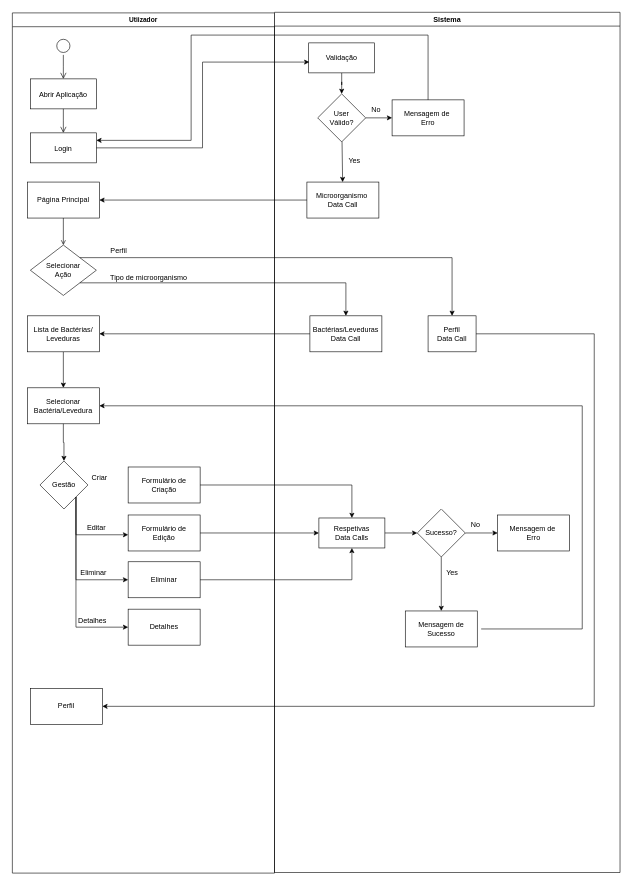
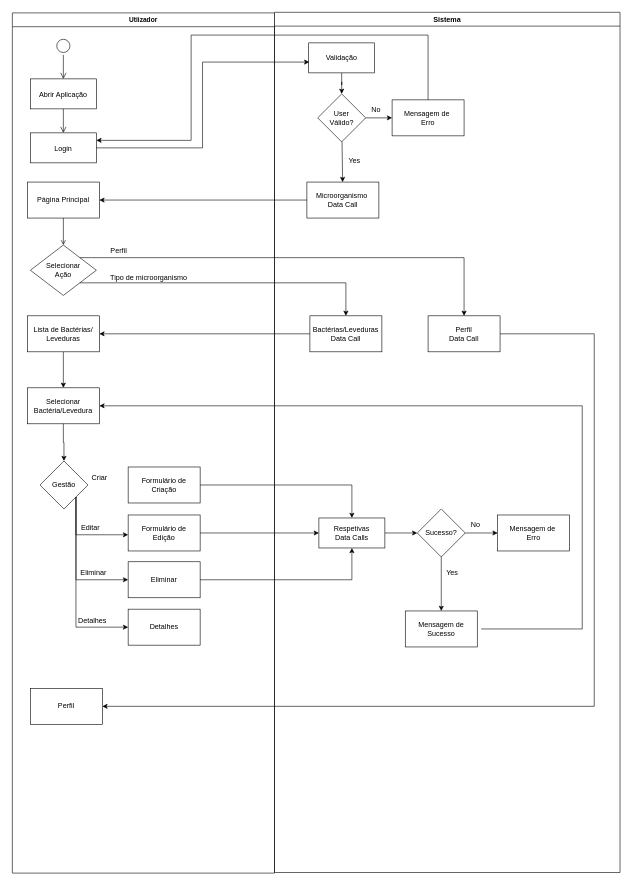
  <mxCell id="0" />
  <mxCell id="1" parent="0" />
  <mxCell id="2" value="Utiizador" style="swimlane;whiteSpace=wrap;labelBackgroundColor=none;fontSize=11;" parent="1" vertex="1"><mxGeometry x="20" y="21" width="437" height="1434" as="geometry" /></mxCell>
  <mxCell id="3" value="" style="ellipse;shape=startState;labelBackgroundColor=none;" parent="2" vertex="1"><mxGeometry x="70" y="40" width="30" height="30" as="geometry" /></mxCell>
  <mxCell id="4" value="" style="edgeStyle=elbowEdgeStyle;elbow=horizontal;verticalAlign=bottom;endArrow=open;endSize=8;endFill=1;rounded=0;labelBackgroundColor=none;fontColor=default;" parent="2" source="3" target="5" edge="1"><mxGeometry x="100" y="40" as="geometry"><mxPoint x="85" y="110" as="targetPoint" /></mxGeometry></mxCell>
  <mxCell id="5" value="Abrir Aplicação" style="labelBackgroundColor=none;" parent="2" vertex="1"><mxGeometry x="30" y="110" width="110" height="50" as="geometry" /></mxCell>
  <mxCell id="6" value="" style="edgeStyle=elbowEdgeStyle;elbow=horizontal;verticalAlign=bottom;endArrow=open;endSize=8;endFill=1;rounded=0;labelBackgroundColor=none;fontColor=default;exitX=0.5;exitY=1;exitDx=0;exitDy=0;" edge="1" parent="2" target="7" source="5"><mxGeometry x="-205" y="-88" as="geometry"><mxPoint x="85" y="210" as="targetPoint" /><mxPoint x="85" y="170" as="sourcePoint" /></mxGeometry></mxCell>
  <mxCell id="7" value="Login" style="labelBackgroundColor=none;" vertex="1" parent="2"><mxGeometry x="30" y="200" width="110" height="50" as="geometry" /></mxCell>
  <mxCell id="8" value="Página Principal" style="rounded=0;whiteSpace=wrap;html=1;labelBackgroundColor=none;" vertex="1" parent="2"><mxGeometry x="25" y="282.0" width="120" height="60" as="geometry" /></mxCell>
  <mxCell id="9" value="" style="edgeStyle=orthogonalEdgeStyle;rounded=0;orthogonalLoop=1;jettySize=auto;html=1;" edge="1" parent="2" source="10" target="11"><mxGeometry relative="1" as="geometry" /></mxCell>
  <mxCell id="10" value="&lt;div&gt;Lista de Bactérias/&lt;/div&gt;&lt;div&gt;Leveduras&lt;/div&gt;" style="whiteSpace=wrap;html=1;rounded=0;labelBackgroundColor=none;" vertex="1" parent="2"><mxGeometry x="25" y="505" width="120" height="60" as="geometry" /></mxCell>
  <mxCell id="11" value="&lt;div&gt;Selecionar&lt;/div&gt;&lt;div&gt;Bactéria/Levedura&lt;/div&gt;" style="whiteSpace=wrap;html=1;rounded=0;labelBackgroundColor=none;" vertex="1" parent="2"><mxGeometry x="25" y="625" width="120" height="60" as="geometry" /></mxCell>
  <mxCell id="12" value="" style="edgeStyle=orthogonalEdgeStyle;rounded=0;orthogonalLoop=1;jettySize=auto;html=1;exitX=0.5;exitY=1;exitDx=0;exitDy=0;" edge="1" parent="2" source="11" target="14"><mxGeometry relative="1" as="geometry"><mxPoint x="85" y="697" as="sourcePoint" /></mxGeometry></mxCell>
  <mxCell id="13" value="" style="edgeStyle=orthogonalEdgeStyle;rounded=0;orthogonalLoop=1;jettySize=auto;html=1;exitX=1;exitY=1;exitDx=0;exitDy=0;" edge="1" parent="2" source="14" target="16"><mxGeometry relative="1" as="geometry"><Array as="points"><mxPoint x="106" y="870" /></Array></mxGeometry></mxCell>
  <mxCell id="14" value="Gestão" style="rhombus;whiteSpace=wrap;html=1;rounded=0;labelBackgroundColor=none;" vertex="1" parent="2"><mxGeometry x="46" y="747" width="80" height="80" as="geometry" /></mxCell>
  <mxCell id="15" value="Formulário de&lt;div&gt;Criação&lt;/div&gt;" style="whiteSpace=wrap;html=1;rounded=0;labelBackgroundColor=none;" vertex="1" parent="2"><mxGeometry x="193" y="757" width="120" height="60" as="geometry" /></mxCell>
  <mxCell id="16" value="Formulário de&lt;div&gt;Edição&lt;/div&gt;" style="whiteSpace=wrap;html=1;rounded=0;labelBackgroundColor=none;" vertex="1" parent="2"><mxGeometry x="193" y="837" width="120" height="60" as="geometry" /></mxCell>
  <mxCell id="17" value="" style="edgeStyle=orthogonalEdgeStyle;rounded=0;orthogonalLoop=1;jettySize=auto;html=1;exitX=1;exitY=1;exitDx=0;exitDy=0;" edge="1" parent="2" target="18" source="14"><mxGeometry relative="1" as="geometry"><mxPoint x="106" y="885" as="sourcePoint" /><Array as="points"><mxPoint x="106" y="945" /></Array></mxGeometry></mxCell>
  <mxCell id="18" value="Eliminar" style="whiteSpace=wrap;html=1;rounded=0;labelBackgroundColor=none;" vertex="1" parent="2"><mxGeometry x="193" y="915" width="120" height="60" as="geometry" /></mxCell>
  <mxCell id="19" value="" style="edgeStyle=orthogonalEdgeStyle;rounded=0;orthogonalLoop=1;jettySize=auto;html=1;exitX=1;exitY=1;exitDx=0;exitDy=0;" edge="1" parent="2" target="20" source="14"><mxGeometry relative="1" as="geometry"><mxPoint x="95" y="899" as="sourcePoint" /><Array as="points"><mxPoint x="106" y="1024" /></Array></mxGeometry></mxCell>
  <mxCell id="20" value="Detalhes" style="whiteSpace=wrap;html=1;rounded=0;labelBackgroundColor=none;" vertex="1" parent="2"><mxGeometry x="193" y="994" width="120" height="60" as="geometry" /></mxCell>
  <mxCell id="21" value="Detalhes" style="text;html=1;align=center;verticalAlign=middle;resizable=0;points=[];autosize=1;strokeColor=none;fillColor=none;" vertex="1" parent="2"><mxGeometry x="100" y="1001" width="65" height="26" as="geometry" /></mxCell>
  <mxCell id="22" value="Criar" style="text;html=1;align=center;verticalAlign=middle;resizable=0;points=[];autosize=1;strokeColor=none;fillColor=none;" vertex="1" parent="2"><mxGeometry x="123" y="763" width="44" height="26" as="geometry" /></mxCell>
- <mxCell id="23" value="Editar" style="text;html=1;align=center;verticalAlign=middle;resizable=0;points=[];autosize=1;strokeColor=none;fillColor=none;" vertex="1" parent="2"><mxGeometry x="115" y="845" width="49" height="26" as="geometry" /></mxCell>
+ <mxCell id="23" value="Editar" style="text;html=1;align=center;verticalAlign=middle;resizable=0;points=[];autosize=1;strokeColor=none;fillColor=none;" vertex="1" parent="2"><mxGeometry x="105" y="845" width="49" height="26" as="geometry" /></mxCell>
  <mxCell id="24" value="Eliminar" style="text;html=1;align=center;verticalAlign=middle;resizable=0;points=[];autosize=1;strokeColor=none;fillColor=none;" vertex="1" parent="2"><mxGeometry x="104" y="921" width="61" height="26" as="geometry" /></mxCell>
  <mxCell id="25" value="" style="edgeStyle=orthogonalEdgeStyle;rounded=0;orthogonalLoop=1;jettySize=auto;html=1;exitX=0.5;exitY=1;exitDx=0;exitDy=0;endArrow=open;" edge="1" parent="2" target="26" source="8"><mxGeometry relative="1" as="geometry"><mxPoint x="295" y="290" as="sourcePoint" /></mxGeometry></mxCell>
  <mxCell id="26" value="Selecionar&lt;div&gt;Ação&lt;/div&gt;" style="rhombus;whiteSpace=wrap;html=1;rounded=0;labelBackgroundColor=none;" vertex="1" parent="2"><mxGeometry x="30" y="387" width="110" height="84" as="geometry" /></mxCell>
  <mxCell id="27" value="Tipo de microorganismo" style="text;html=1;align=center;verticalAlign=middle;resizable=0;points=[];autosize=1;strokeColor=none;fillColor=none;" vertex="1" parent="2"><mxGeometry x="154" y="428" width="146" height="26" as="geometry" /></mxCell>
  <mxCell id="28" value="Perfil" style="text;html=1;align=center;verticalAlign=middle;resizable=0;points=[];autosize=1;strokeColor=none;fillColor=none;" vertex="1" parent="2"><mxGeometry x="154" y="383" width="45" height="26" as="geometry" /></mxCell>
  <mxCell id="29" value="Perfil" style="whiteSpace=wrap;html=1;rounded=0;labelBackgroundColor=none;" vertex="1" parent="2"><mxGeometry x="30" y="1126" width="120" height="60" as="geometry" /></mxCell>
  <mxCell id="30" value="Sistema" style="swimlane;whiteSpace=wrap;labelBackgroundColor=none;" parent="1" vertex="1"><mxGeometry x="457" y="20" width="576" height="1434" as="geometry" /></mxCell>
  <mxCell id="31" value="" style="edgeStyle=orthogonalEdgeStyle;rounded=0;orthogonalLoop=1;jettySize=auto;html=1;" edge="1" parent="30" source="33" target="35"><mxGeometry relative="1" as="geometry" /></mxCell>
  <mxCell id="32" value="" style="edgeStyle=orthogonalEdgeStyle;rounded=0;orthogonalLoop=1;jettySize=auto;html=1;" edge="1" parent="30" source="35" target="36"><mxGeometry relative="1" as="geometry" /></mxCell>
  <mxCell id="33" value="Validação" style="whiteSpace=wrap;html=1;labelBackgroundColor=none;" vertex="1" parent="30"><mxGeometry x="57" y="51" width="110" height="50" as="geometry" /></mxCell>
  <mxCell id="34" value="" style="rounded=0;orthogonalLoop=1;jettySize=auto;html=1;" edge="1" parent="30" source="35" target="38"><mxGeometry relative="1" as="geometry" /></mxCell>
  <mxCell id="35" value="User&lt;div&gt;Válido?&lt;/div&gt;" style="rhombus;whiteSpace=wrap;html=1;labelBackgroundColor=none;" vertex="1" parent="30"><mxGeometry x="72" y="136" width="80" height="80" as="geometry" /></mxCell>
  <mxCell id="36" value="Mensagem de&amp;nbsp;&lt;div&gt;Erro&lt;/div&gt;" style="whiteSpace=wrap;html=1;labelBackgroundColor=none;" vertex="1" parent="30"><mxGeometry x="196" y="146" width="120" height="60" as="geometry" /></mxCell>
  <mxCell id="37" value="No" style="text;html=1;align=center;verticalAlign=middle;resizable=0;points=[];autosize=1;strokeColor=none;fillColor=none;" vertex="1" parent="30"><mxGeometry x="152" y="149" width="33" height="26" as="geometry" /></mxCell>
  <mxCell id="38" value="Microorganismo&amp;nbsp;&lt;div&gt;&lt;div&gt;Data Call&lt;/div&gt;&lt;/div&gt;" style="whiteSpace=wrap;html=1;labelBackgroundColor=none;" vertex="1" parent="30"><mxGeometry x="54" y="283" width="120" height="60" as="geometry" /></mxCell>
  <mxCell id="39" value="Yes" style="text;html=1;align=center;verticalAlign=middle;resizable=0;points=[];autosize=1;strokeColor=none;fillColor=none;" vertex="1" parent="30"><mxGeometry x="114" y="235" width="38" height="26" as="geometry" /></mxCell>
  <mxCell id="40" value="Bactérias/Leveduras&lt;div&gt;Data Call&lt;/div&gt;" style="whiteSpace=wrap;html=1;rounded=0;labelBackgroundColor=none;" vertex="1" parent="30"><mxGeometry x="59" y="506.0" width="120" height="60" as="geometry" /></mxCell>
  <mxCell id="41" value="" style="edgeStyle=orthogonalEdgeStyle;rounded=0;orthogonalLoop=1;jettySize=auto;html=1;" edge="1" parent="30" source="42" target="45"><mxGeometry relative="1" as="geometry" /></mxCell>
  <mxCell id="42" value="Respetivas&lt;div&gt;Data Calls&lt;/div&gt;" style="html=1;whiteSpace=wrap;" vertex="1" parent="30"><mxGeometry x="74" y="843" width="110" height="50" as="geometry" /></mxCell>
  <mxCell id="43" value="" style="edgeStyle=orthogonalEdgeStyle;rounded=0;orthogonalLoop=1;jettySize=auto;html=1;" edge="1" parent="30" source="45" target="46"><mxGeometry relative="1" as="geometry" /></mxCell>
  <mxCell id="44" value="" style="edgeStyle=orthogonalEdgeStyle;rounded=0;orthogonalLoop=1;jettySize=auto;html=1;" edge="1" parent="30" source="45" target="48"><mxGeometry relative="1" as="geometry" /></mxCell>
  <mxCell id="45" value="Sucesso?" style="rhombus;whiteSpace=wrap;html=1;" vertex="1" parent="30"><mxGeometry x="238" y="828" width="80" height="80" as="geometry" /></mxCell>
  <mxCell id="46" value="Mensagem de&amp;nbsp;&lt;div&gt;Erro&lt;/div&gt;" style="whiteSpace=wrap;html=1;" vertex="1" parent="30"><mxGeometry x="372" y="838" width="120" height="60" as="geometry" /></mxCell>
  <mxCell id="47" value="No" style="text;html=1;align=center;verticalAlign=middle;resizable=0;points=[];autosize=1;strokeColor=none;fillColor=none;" vertex="1" parent="30"><mxGeometry x="318" y="841" width="33" height="26" as="geometry" /></mxCell>
  <mxCell id="48" value="Mensagem de Sucesso" style="whiteSpace=wrap;html=1;" vertex="1" parent="30"><mxGeometry x="218" y="998" width="120" height="60" as="geometry" /></mxCell>
  <mxCell id="49" value="Yes" style="text;html=1;align=center;verticalAlign=middle;resizable=0;points=[];autosize=1;strokeColor=none;fillColor=none;" vertex="1" parent="30"><mxGeometry x="277" y="921" width="38" height="26" as="geometry" /></mxCell>
  <mxCell id="50" value="" style="edgeStyle=orthogonalEdgeStyle;rounded=0;orthogonalLoop=1;jettySize=auto;html=1;entryX=1;entryY=0.5;entryDx=0;entryDy=0;exitX=1;exitY=0.5;exitDx=0;exitDy=0;" edge="1" parent="30" target="11"><mxGeometry relative="1" as="geometry"><mxPoint x="344.5" y="1028" as="sourcePoint" /><mxPoint x="-285.5" y="656.0" as="targetPoint" /><Array as="points"><mxPoint x="513" y="1028" /><mxPoint x="513" y="656" /></Array></mxGeometry></mxCell>
- <mxCell id="51" value="Perfil&lt;div&gt;Data Call&lt;/div&gt;" style="whiteSpace=wrap;html=1;rounded=0;labelBackgroundColor=none;" vertex="1" parent="30"><mxGeometry x="256" y="506" width="80" height="60" as="geometry" /></mxCell>
+ <mxCell id="51" value="Perfil&lt;div&gt;Data Call&lt;/div&gt;" style="whiteSpace=wrap;html=1;rounded=0;labelBackgroundColor=none;" vertex="1" parent="30"><mxGeometry x="256" y="506" width="120" height="60" as="geometry" /></mxCell>
  <mxCell id="52" value="" style="rounded=0;orthogonalLoop=1;jettySize=auto;html=1;exitX=1;exitY=0.5;exitDx=0;exitDy=0;entryX=0.009;entryY=0.64;entryDx=0;entryDy=0;entryPerimeter=0;edgeStyle=orthogonalEdgeStyle;" edge="1" parent="1" source="7" target="33"><mxGeometry relative="1" as="geometry"><mxPoint x="160" y="621.5" as="sourcePoint" /><mxPoint x="573" y="365.94" as="targetPoint" /></mxGeometry></mxCell>
  <mxCell id="53" value="" style="edgeStyle=orthogonalEdgeStyle;rounded=0;orthogonalLoop=1;jettySize=auto;html=1;entryX=1;entryY=0.25;entryDx=0;entryDy=0;" edge="1" parent="1" source="36" target="7"><mxGeometry relative="1" as="geometry"><mxPoint x="713" y="86" as="targetPoint" /><Array as="points"><mxPoint x="713" y="58" /><mxPoint x="318" y="58" /><mxPoint x="318" y="234" /></Array></mxGeometry></mxCell>
  <mxCell id="54" value="" style="rounded=0;orthogonalLoop=1;jettySize=auto;html=1;entryX=1;entryY=0.5;entryDx=0;entryDy=0;" edge="1" parent="1" source="38" target="8"><mxGeometry relative="1" as="geometry"><mxPoint x="429" y="333" as="targetPoint" /></mxGeometry></mxCell>
  <mxCell id="55" value="" style="edgeStyle=orthogonalEdgeStyle;rounded=0;orthogonalLoop=1;jettySize=auto;html=1;" edge="1" parent="1" source="40" target="10"><mxGeometry relative="1" as="geometry" /></mxCell>
  <mxCell id="56" value="" style="edgeStyle=orthogonalEdgeStyle;rounded=0;orthogonalLoop=1;jettySize=auto;html=1;exitX=1;exitY=0.5;exitDx=0;exitDy=0;" edge="1" parent="1" source="15" target="42"><mxGeometry relative="1" as="geometry"><mxPoint x="444" y="793" as="sourcePoint" /></mxGeometry></mxCell>
  <mxCell id="57" value="" style="rounded=0;orthogonalLoop=1;jettySize=auto;html=1;exitX=1;exitY=0.5;exitDx=0;exitDy=0;entryX=0;entryY=0.5;entryDx=0;entryDy=0;" edge="1" parent="1" source="16" target="42"><mxGeometry relative="1" as="geometry"><mxPoint x="342" y="700" as="sourcePoint" /><mxPoint x="589" y="778" as="targetPoint" /></mxGeometry></mxCell>
  <mxCell id="58" value="" style="edgeStyle=orthogonalEdgeStyle;rounded=0;orthogonalLoop=1;jettySize=auto;html=1;exitX=1;exitY=0.5;exitDx=0;exitDy=0;entryX=0.5;entryY=1;entryDx=0;entryDy=0;" edge="1" parent="1" source="18" target="42"><mxGeometry relative="1" as="geometry"><mxPoint x="351" y="851" as="sourcePoint" /><mxPoint x="543" y="874" as="targetPoint" /></mxGeometry></mxCell>
  <mxCell id="59" value="" style="edgeStyle=orthogonalEdgeStyle;rounded=0;orthogonalLoop=1;jettySize=auto;html=1;entryX=0.5;entryY=0;entryDx=0;entryDy=0;" edge="1" parent="1" source="26" target="40"><mxGeometry relative="1" as="geometry"><mxPoint x="201" y="444" as="targetPoint" /><Array as="points"><mxPoint x="576" y="471" /></Array></mxGeometry></mxCell>
  <mxCell id="60" value="" style="edgeStyle=orthogonalEdgeStyle;rounded=0;orthogonalLoop=1;jettySize=auto;html=1;exitX=1;exitY=0;exitDx=0;exitDy=0;" edge="1" parent="1" source="26" target="51"><mxGeometry relative="1" as="geometry" /></mxCell>
  <mxCell id="61" value="" style="edgeStyle=orthogonalEdgeStyle;rounded=0;orthogonalLoop=1;jettySize=auto;html=1;entryX=1;entryY=0.5;entryDx=0;entryDy=0;" edge="1" parent="1" source="51" target="29"><mxGeometry relative="1" as="geometry"><Array as="points"><mxPoint x="990" y="556" /><mxPoint x="990" y="1177" /></Array></mxGeometry></mxCell>
